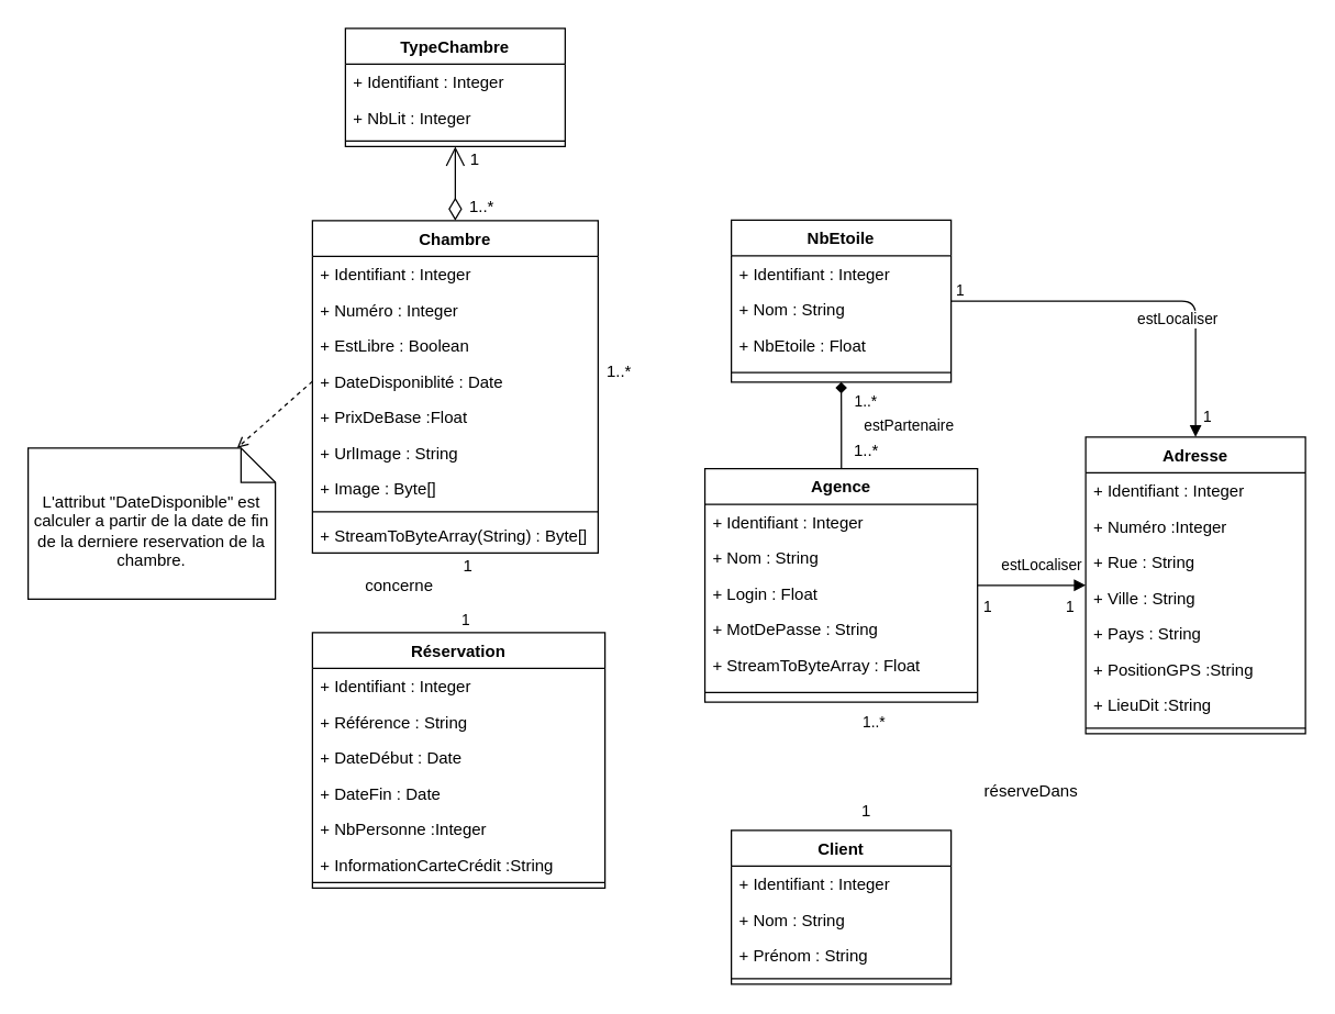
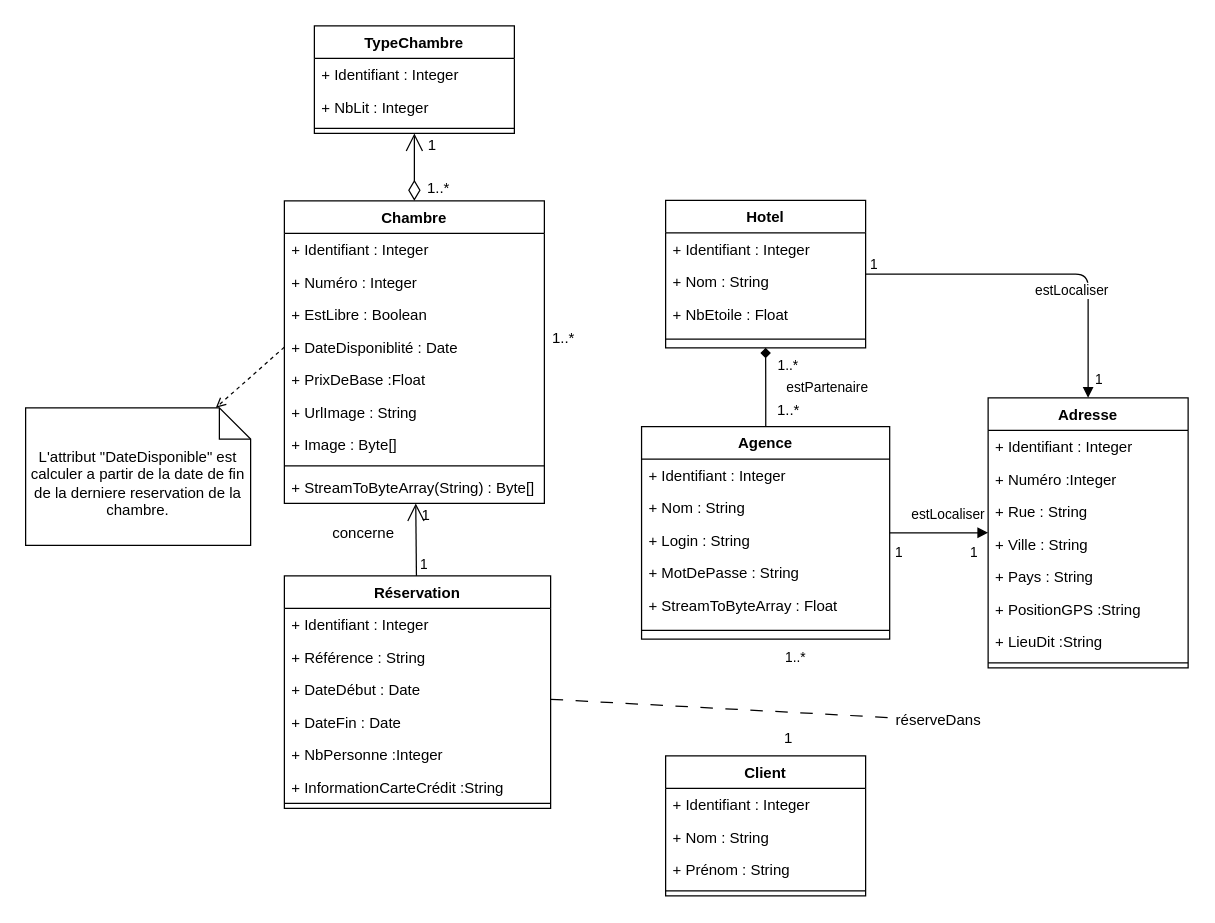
  <mxCell id="0" />
  <mxCell id="1" parent="0" />
  <mxCell id="2" value="1" style="edgeLabel;resizable=0;html=1;align=left;verticalAlign=bottom;" parent="1" connectable="0" vertex="1"><mxGeometry x="570" y="87.5" as="geometry"><mxPoint x="124" y="131" as="offset" /></mxGeometry></mxCell>
- <mxCell id="3" value="NbEtoile" style="swimlane;fontStyle=1;align=center;verticalAlign=top;childLayout=stackLayout;horizontal=1;startSize=26;horizontalStack=0;resizeParent=1;resizeParentMax=0;resizeLast=0;collapsible=1;marginBottom=0;" parent="1" vertex="1"><mxGeometry x="532" y="159.5" width="160" height="118" as="geometry" /></mxCell>
+ <mxCell id="3" value="Hotel" style="swimlane;fontStyle=1;align=center;verticalAlign=top;childLayout=stackLayout;horizontal=1;startSize=26;horizontalStack=0;resizeParent=1;resizeParentMax=0;resizeLast=0;collapsible=1;marginBottom=0;" parent="1" vertex="1"><mxGeometry x="532" y="159.5" width="160" height="118" as="geometry" /></mxCell>
  <mxCell id="4" value="+ Identifiant : Integer" style="text;strokeColor=none;fillColor=none;align=left;verticalAlign=top;spacingLeft=4;spacingRight=4;overflow=hidden;rotatable=0;points=[[0,0.5],[1,0.5]];portConstraint=eastwest;" parent="3" vertex="1"><mxGeometry y="26" width="160" height="26" as="geometry" /></mxCell>
  <mxCell id="5" value="+ Nom : String" style="text;strokeColor=none;fillColor=none;align=left;verticalAlign=top;spacingLeft=4;spacingRight=4;overflow=hidden;rotatable=0;points=[[0,0.5],[1,0.5]];portConstraint=eastwest;" parent="3" vertex="1"><mxGeometry y="52" width="160" height="26" as="geometry" /></mxCell>
  <mxCell id="6" value="+ NbEtoile : Float" style="text;strokeColor=none;fillColor=none;align=left;verticalAlign=top;spacingLeft=4;spacingRight=4;overflow=hidden;rotatable=0;points=[[0,0.5],[1,0.5]];portConstraint=eastwest;" parent="3" vertex="1"><mxGeometry y="78" width="160" height="26" as="geometry" /></mxCell>
  <mxCell id="7" value="" style="line;strokeWidth=1;fillColor=none;align=left;verticalAlign=middle;spacingTop=-1;spacingLeft=3;spacingRight=3;rotatable=0;labelPosition=right;points=[];portConstraint=eastwest;" parent="3" vertex="1"><mxGeometry y="104" width="160" height="14" as="geometry" /></mxCell>
  <mxCell id="8" value="Chambre" style="swimlane;fontStyle=1;align=center;verticalAlign=top;childLayout=stackLayout;horizontal=1;startSize=26;horizontalStack=0;resizeParent=1;resizeParentMax=0;resizeLast=0;collapsible=1;marginBottom=0;" parent="1" vertex="1"><mxGeometry x="227" y="160" width="208" height="242" as="geometry" /></mxCell>
  <mxCell id="9" value="+ Identifiant : Integer" style="text;strokeColor=none;fillColor=none;align=left;verticalAlign=top;spacingLeft=4;spacingRight=4;overflow=hidden;rotatable=0;points=[[0,0.5],[1,0.5]];portConstraint=eastwest;" parent="8" vertex="1"><mxGeometry y="26" width="208" height="26" as="geometry" /></mxCell>
  <mxCell id="10" value="+ Numéro : Integer" style="text;strokeColor=none;fillColor=none;align=left;verticalAlign=top;spacingLeft=4;spacingRight=4;overflow=hidden;rotatable=0;points=[[0,0.5],[1,0.5]];portConstraint=eastwest;" parent="8" vertex="1"><mxGeometry y="52" width="208" height="26" as="geometry" /></mxCell>
  <mxCell id="11" value="+ EstLibre : Boolean" style="text;strokeColor=none;fillColor=none;align=left;verticalAlign=top;spacingLeft=4;spacingRight=4;overflow=hidden;rotatable=0;points=[[0,0.5],[1,0.5]];portConstraint=eastwest;" parent="8" vertex="1"><mxGeometry y="78" width="208" height="26" as="geometry" /></mxCell>
  <mxCell id="12" value="+ DateDisponiblité : Date" style="text;strokeColor=none;fillColor=none;align=left;verticalAlign=top;spacingLeft=4;spacingRight=4;overflow=hidden;rotatable=0;points=[[0,0.5],[1,0.5]];portConstraint=eastwest;" parent="8" vertex="1"><mxGeometry y="104" width="208" height="26" as="geometry" /></mxCell>
  <mxCell id="13" value="+ PrixDeBase :Float" style="text;strokeColor=none;fillColor=none;align=left;verticalAlign=top;spacingLeft=4;spacingRight=4;overflow=hidden;rotatable=0;points=[[0,0.5],[1,0.5]];portConstraint=eastwest;" parent="8" vertex="1"><mxGeometry y="130" width="208" height="26" as="geometry" /></mxCell>
  <mxCell id="14" value="+ UrlImage : String" style="text;strokeColor=none;fillColor=none;align=left;verticalAlign=top;spacingLeft=4;spacingRight=4;overflow=hidden;rotatable=0;points=[[0,0.5],[1,0.5]];portConstraint=eastwest;" vertex="1" parent="8"><mxGeometry y="156" width="208" height="26" as="geometry" /></mxCell>
  <mxCell id="15" value="+ Image : Byte[]" style="text;strokeColor=none;fillColor=none;align=left;verticalAlign=top;spacingLeft=4;spacingRight=4;overflow=hidden;rotatable=0;points=[[0,0.5],[1,0.5]];portConstraint=eastwest;" vertex="1" parent="8"><mxGeometry y="182" width="208" height="26" as="geometry" /></mxCell>
  <mxCell id="16" value="" style="line;strokeWidth=1;fillColor=none;align=left;verticalAlign=middle;spacingTop=-1;spacingLeft=3;spacingRight=3;rotatable=0;labelPosition=right;points=[];portConstraint=eastwest;" parent="8" vertex="1"><mxGeometry y="208" width="208" height="8" as="geometry" /></mxCell>
  <mxCell id="17" value="+ StreamToByteArray(String) : Byte[]" style="text;strokeColor=none;fillColor=none;align=left;verticalAlign=top;spacingLeft=4;spacingRight=4;overflow=hidden;rotatable=0;points=[[0,0.5],[1,0.5]];portConstraint=eastwest;" vertex="1" parent="8"><mxGeometry y="216" width="208" height="26" as="geometry" /></mxCell>
  <mxCell id="18" value="1..*" style="text;html=1;align=center;verticalAlign=middle;resizable=0;points=[];autosize=1;" parent="1" vertex="1"><mxGeometry x="435" y="260" width="30" height="20" as="geometry" /></mxCell>
  <mxCell id="19" value="Réservation" style="swimlane;fontStyle=1;align=center;verticalAlign=top;childLayout=stackLayout;horizontal=1;startSize=26;horizontalStack=0;resizeParent=1;resizeParentMax=0;resizeLast=0;collapsible=1;marginBottom=0;" parent="1" vertex="1"><mxGeometry x="227" y="460" width="213" height="186" as="geometry" /></mxCell>
  <mxCell id="20" value="+ Identifiant : Integer" style="text;strokeColor=none;fillColor=none;align=left;verticalAlign=top;spacingLeft=4;spacingRight=4;overflow=hidden;rotatable=0;points=[[0,0.5],[1,0.5]];portConstraint=eastwest;" parent="19" vertex="1"><mxGeometry y="26" width="213" height="26" as="geometry" /></mxCell>
  <mxCell id="21" value="+ Référence : String" style="text;strokeColor=none;fillColor=none;align=left;verticalAlign=top;spacingLeft=4;spacingRight=4;overflow=hidden;rotatable=0;points=[[0,0.5],[1,0.5]];portConstraint=eastwest;" parent="19" vertex="1"><mxGeometry y="52" width="213" height="26" as="geometry" /></mxCell>
  <mxCell id="22" value="+ DateDébut : Date" style="text;strokeColor=none;fillColor=none;align=left;verticalAlign=top;spacingLeft=4;spacingRight=4;overflow=hidden;rotatable=0;points=[[0,0.5],[1,0.5]];portConstraint=eastwest;" parent="19" vertex="1"><mxGeometry y="78" width="213" height="26" as="geometry" /></mxCell>
  <mxCell id="23" value="+ DateFin : Date" style="text;strokeColor=none;fillColor=none;align=left;verticalAlign=top;spacingLeft=4;spacingRight=4;overflow=hidden;rotatable=0;points=[[0,0.5],[1,0.5]];portConstraint=eastwest;" parent="19" vertex="1"><mxGeometry y="104" width="213" height="26" as="geometry" /></mxCell>
  <mxCell id="24" value="+ NbPersonne :Integer" style="text;strokeColor=none;fillColor=none;align=left;verticalAlign=top;spacingLeft=4;spacingRight=4;overflow=hidden;rotatable=0;points=[[0,0.5],[1,0.5]];portConstraint=eastwest;" parent="19" vertex="1"><mxGeometry y="130" width="213" height="26" as="geometry" /></mxCell>
  <mxCell id="25" value="+ InformationCarteCrédit :String" style="text;strokeColor=none;fillColor=none;align=left;verticalAlign=top;spacingLeft=4;spacingRight=4;overflow=hidden;rotatable=0;points=[[0,0.5],[1,0.5]];portConstraint=eastwest;" parent="19" vertex="1"><mxGeometry y="156" width="213" height="22" as="geometry" /></mxCell>
  <mxCell id="26" value="" style="line;strokeWidth=1;fillColor=none;align=left;verticalAlign=middle;spacingTop=-1;spacingLeft=3;spacingRight=3;rotatable=0;labelPosition=right;points=[];portConstraint=eastwest;" parent="19" vertex="1"><mxGeometry y="178" width="213" height="8" as="geometry" /></mxCell>
  <mxCell id="27" value="Client" style="swimlane;fontStyle=1;align=center;verticalAlign=top;childLayout=stackLayout;horizontal=1;startSize=26;horizontalStack=0;resizeParent=1;resizeParentMax=0;resizeLast=0;collapsible=1;marginBottom=0;" parent="1" vertex="1"><mxGeometry x="532" y="604" width="160" height="112" as="geometry" /></mxCell>
  <mxCell id="28" value="+ Identifiant : Integer" style="text;strokeColor=none;fillColor=none;align=left;verticalAlign=top;spacingLeft=4;spacingRight=4;overflow=hidden;rotatable=0;points=[[0,0.5],[1,0.5]];portConstraint=eastwest;" parent="27" vertex="1"><mxGeometry y="26" width="160" height="26" as="geometry" /></mxCell>
  <mxCell id="29" value="+ Nom : String" style="text;strokeColor=none;fillColor=none;align=left;verticalAlign=top;spacingLeft=4;spacingRight=4;overflow=hidden;rotatable=0;points=[[0,0.5],[1,0.5]];portConstraint=eastwest;" parent="27" vertex="1"><mxGeometry y="52" width="160" height="26" as="geometry" /></mxCell>
  <mxCell id="30" value="+ Prénom : String" style="text;strokeColor=none;fillColor=none;align=left;verticalAlign=top;spacingLeft=4;spacingRight=4;overflow=hidden;rotatable=0;points=[[0,0.5],[1,0.5]];portConstraint=eastwest;" parent="27" vertex="1"><mxGeometry y="78" width="160" height="26" as="geometry" /></mxCell>
  <mxCell id="31" value="" style="line;strokeWidth=1;fillColor=none;align=left;verticalAlign=middle;spacingTop=-1;spacingLeft=3;spacingRight=3;rotatable=0;labelPosition=right;points=[];portConstraint=eastwest;" parent="27" vertex="1"><mxGeometry y="104" width="160" height="8" as="geometry" /></mxCell>
  <mxCell id="32" value="1..*" style="text;html=1;align=center;verticalAlign=middle;resizable=0;points=[];autosize=1;" parent="1" vertex="1"><mxGeometry x="615" y="317.5" width="30" height="20" as="geometry" /></mxCell>
  <mxCell id="33" value="réserveDans" style="text;html=1;align=center;verticalAlign=middle;resizable=0;points=[];autosize=1;" parent="1" vertex="1"><mxGeometry x="710" y="565.5" width="80" height="20" as="geometry" /></mxCell>
  <mxCell id="34" value="Agence" style="swimlane;fontStyle=1;align=center;verticalAlign=top;childLayout=stackLayout;horizontal=1;startSize=26;horizontalStack=0;resizeParent=1;resizeParentMax=0;resizeLast=0;collapsible=1;marginBottom=0;" parent="1" vertex="1"><mxGeometry x="512.75" y="340.5" width="198.5" height="170" as="geometry" /></mxCell>
  <mxCell id="35" value="+ Identifiant : Integer" style="text;strokeColor=none;fillColor=none;align=left;verticalAlign=top;spacingLeft=4;spacingRight=4;overflow=hidden;rotatable=0;points=[[0,0.5],[1,0.5]];portConstraint=eastwest;" parent="34" vertex="1"><mxGeometry y="26" width="198.5" height="26" as="geometry" /></mxCell>
  <mxCell id="36" value="+ Nom : String" style="text;strokeColor=none;fillColor=none;align=left;verticalAlign=top;spacingLeft=4;spacingRight=4;overflow=hidden;rotatable=0;points=[[0,0.5],[1,0.5]];portConstraint=eastwest;" parent="34" vertex="1"><mxGeometry y="52" width="198.5" height="26" as="geometry" /></mxCell>
- <mxCell id="37" value="+ Login : Float" style="text;strokeColor=none;fillColor=none;align=left;verticalAlign=top;spacingLeft=4;spacingRight=4;overflow=hidden;rotatable=0;points=[[0,0.5],[1,0.5]];portConstraint=eastwest;" parent="34" vertex="1"><mxGeometry y="78" width="198.5" height="26" as="geometry" /></mxCell>
+ <mxCell id="37" value="+ Login : String" style="text;strokeColor=none;fillColor=none;align=left;verticalAlign=top;spacingLeft=4;spacingRight=4;overflow=hidden;rotatable=0;points=[[0,0.5],[1,0.5]];portConstraint=eastwest;" parent="34" vertex="1"><mxGeometry y="78" width="198.5" height="26" as="geometry" /></mxCell>
  <mxCell id="38" value="+ MotDePasse : String" style="text;strokeColor=none;fillColor=none;align=left;verticalAlign=top;spacingLeft=4;spacingRight=4;overflow=hidden;rotatable=0;points=[[0,0.5],[1,0.5]];portConstraint=eastwest;" parent="34" vertex="1"><mxGeometry y="104" width="198.5" height="26" as="geometry" /></mxCell>
  <mxCell id="39" value="+ StreamToByteArray : Float" style="text;strokeColor=none;fillColor=none;align=left;verticalAlign=top;spacingLeft=4;spacingRight=4;overflow=hidden;rotatable=0;points=[[0,0.5],[1,0.5]];portConstraint=eastwest;" parent="34" vertex="1"><mxGeometry y="130" width="198.5" height="26" as="geometry" /></mxCell>
  <mxCell id="40" value="" style="line;strokeWidth=1;fillColor=none;align=left;verticalAlign=middle;spacingTop=-1;spacingLeft=3;spacingRight=3;rotatable=0;labelPosition=right;points=[];portConstraint=eastwest;" parent="34" vertex="1"><mxGeometry y="156" width="198.5" height="14" as="geometry" /></mxCell>
  <mxCell id="41" value="1" style="text;html=1;align=center;verticalAlign=middle;resizable=0;points=[];autosize=1;" parent="1" vertex="1"><mxGeometry x="330" y="402" width="20" height="20" as="geometry" /></mxCell>
  <mxCell id="42" value="concerne" style="text;html=1;align=center;verticalAlign=middle;resizable=0;points=[];autosize=1;" parent="1" vertex="1"><mxGeometry x="260" y="415.5" width="60" height="20" as="geometry" /></mxCell>
+ <mxCell id="43" value="" style="endArrow=open;endFill=1;endSize=12;html=1;" parent="1" source="19" target="8" edge="1"><mxGeometry width="160" relative="1" as="geometry"><mxPoint x="572" y="813" as="sourcePoint" /><mxPoint x="477" y="643" as="targetPoint" /></mxGeometry></mxCell>
  <mxCell id="44" value="estPartenaire" style="endArrow=diamond;endFill=1;html=1;edgeStyle=orthogonalEdgeStyle;align=left;verticalAlign=top;fillColor=#FFFFFF;" parent="1" source="34" target="3" edge="1"><mxGeometry x="0.429" y="-15" relative="1" as="geometry"><mxPoint x="947" y="390.5" as="sourcePoint" /><mxPoint x="1107" y="390.5" as="targetPoint" /><mxPoint as="offset" /></mxGeometry></mxCell>
  <mxCell id="45" value="Adresse" style="swimlane;fontStyle=1;align=center;verticalAlign=top;childLayout=stackLayout;horizontal=1;startSize=26;horizontalStack=0;resizeParent=1;resizeParentMax=0;resizeLast=0;collapsible=1;marginBottom=0;" parent="1" vertex="1"><mxGeometry x="790" y="317.5" width="160" height="216" as="geometry" /></mxCell>
  <mxCell id="46" value="+ Identifiant : Integer" style="text;strokeColor=none;fillColor=none;align=left;verticalAlign=top;spacingLeft=4;spacingRight=4;overflow=hidden;rotatable=0;points=[[0,0.5],[1,0.5]];portConstraint=eastwest;" parent="45" vertex="1"><mxGeometry y="26" width="160" height="26" as="geometry" /></mxCell>
  <mxCell id="47" value="+ Numéro :Integer" style="text;strokeColor=none;fillColor=none;align=left;verticalAlign=top;spacingLeft=4;spacingRight=4;overflow=hidden;rotatable=0;points=[[0,0.5],[1,0.5]];portConstraint=eastwest;" parent="45" vertex="1"><mxGeometry y="52" width="160" height="26" as="geometry" /></mxCell>
  <mxCell id="48" value="+ Rue : String" style="text;strokeColor=none;fillColor=none;align=left;verticalAlign=top;spacingLeft=4;spacingRight=4;overflow=hidden;rotatable=0;points=[[0,0.5],[1,0.5]];portConstraint=eastwest;" parent="45" vertex="1"><mxGeometry y="78" width="160" height="26" as="geometry" /></mxCell>
  <mxCell id="49" value="+ Ville : String" style="text;strokeColor=none;fillColor=none;align=left;verticalAlign=top;spacingLeft=4;spacingRight=4;overflow=hidden;rotatable=0;points=[[0,0.5],[1,0.5]];portConstraint=eastwest;" parent="45" vertex="1"><mxGeometry y="104" width="160" height="26" as="geometry" /></mxCell>
  <mxCell id="50" value="+ Pays : String" style="text;strokeColor=none;fillColor=none;align=left;verticalAlign=top;spacingLeft=4;spacingRight=4;overflow=hidden;rotatable=0;points=[[0,0.5],[1,0.5]];portConstraint=eastwest;" parent="45" vertex="1"><mxGeometry y="130" width="160" height="26" as="geometry" /></mxCell>
  <mxCell id="51" value="+ PositionGPS :String" style="text;strokeColor=none;fillColor=none;align=left;verticalAlign=top;spacingLeft=4;spacingRight=4;overflow=hidden;rotatable=0;points=[[0,0.5],[1,0.5]];portConstraint=eastwest;" parent="45" vertex="1"><mxGeometry y="156" width="160" height="26" as="geometry" /></mxCell>
  <mxCell id="52" value="+ LieuDit :String" style="text;strokeColor=none;fillColor=none;align=left;verticalAlign=top;spacingLeft=4;spacingRight=4;overflow=hidden;rotatable=0;points=[[0,0.5],[1,0.5]];portConstraint=eastwest;" parent="45" vertex="1"><mxGeometry y="182" width="160" height="26" as="geometry" /></mxCell>
  <mxCell id="53" value="" style="line;strokeWidth=1;fillColor=none;align=left;verticalAlign=middle;spacingTop=-1;spacingLeft=3;spacingRight=3;rotatable=0;labelPosition=right;points=[];portConstraint=eastwest;" parent="45" vertex="1"><mxGeometry y="208" width="160" height="8" as="geometry" /></mxCell>
  <mxCell id="54" value="estLocaliser" style="endArrow=block;endFill=1;html=1;edgeStyle=orthogonalEdgeStyle;align=left;verticalAlign=top;fillColor=#FFFFFF;" parent="1" source="3" target="45" edge="1"><mxGeometry x="-0.032" relative="1" as="geometry"><mxPoint x="857" y="373" as="sourcePoint" /><mxPoint x="1017" y="373" as="targetPoint" /><mxPoint as="offset" /></mxGeometry></mxCell>
  <mxCell id="55" value="1..*" style="edgeLabel;resizable=0;html=1;align=left;verticalAlign=bottom;" parent="54" connectable="0" vertex="1"><mxGeometry x="-1" relative="1" as="geometry"><mxPoint x="-72" y="81.49" as="offset" /></mxGeometry></mxCell>
  <mxCell id="56" value="1" style="edgeLabel;resizable=0;html=1;align=left;verticalAlign=bottom;" parent="1" connectable="0" vertex="1"><mxGeometry x="210" y="327.5" as="geometry"><mxPoint x="124" y="131" as="offset" /></mxGeometry></mxCell>
+ <mxCell id="57" value="" style="endArrow=none;startArrow=none;endFill=0;startFill=0;endSize=8;html=1;verticalAlign=bottom;dashed=1;labelBackgroundColor=none;dashPattern=10 10;fillColor=#FFFFFF;" parent="1" source="19" edge="1" target="33"><mxGeometry width="160" relative="1" as="geometry"><mxPoint x="617" y="602.5" as="sourcePoint" /><mxPoint x="610" y="540" as="targetPoint" /></mxGeometry></mxCell>
  <mxCell id="58" value="estLocaliser" style="endArrow=block;endFill=1;html=1;edgeStyle=orthogonalEdgeStyle;align=left;verticalAlign=top;fillColor=#FFFFFF;" parent="1" source="34" target="45" edge="1"><mxGeometry x="0.183" y="42" relative="1" as="geometry"><mxPoint x="667" y="420.5" as="sourcePoint" /><mxPoint x="800" y="425.5" as="targetPoint" /><mxPoint x="-31" y="14" as="offset" /></mxGeometry></mxCell>
  <mxCell id="59" value="TypeChambre" style="swimlane;fontStyle=1;align=center;verticalAlign=top;childLayout=stackLayout;horizontal=1;startSize=26;horizontalStack=0;resizeParent=1;resizeParentMax=0;resizeLast=0;collapsible=1;marginBottom=0;" parent="1" vertex="1"><mxGeometry x="251" y="20" width="160" height="86" as="geometry" /></mxCell>
  <mxCell id="60" value="+ Identifiant : Integer" style="text;strokeColor=none;fillColor=none;align=left;verticalAlign=top;spacingLeft=4;spacingRight=4;overflow=hidden;rotatable=0;points=[[0,0.5],[1,0.5]];portConstraint=eastwest;" vertex="1" parent="59"><mxGeometry y="26" width="160" height="26" as="geometry" /></mxCell>
  <mxCell id="61" value="+ NbLit : Integer" style="text;strokeColor=none;fillColor=none;align=left;verticalAlign=top;spacingLeft=4;spacingRight=4;overflow=hidden;rotatable=0;points=[[0,0.5],[1,0.5]];portConstraint=eastwest;" parent="59" vertex="1"><mxGeometry y="52" width="160" height="26" as="geometry" /></mxCell>
  <mxCell id="62" value="" style="line;strokeWidth=1;fillColor=none;align=left;verticalAlign=middle;spacingTop=-1;spacingLeft=3;spacingRight=3;rotatable=0;labelPosition=right;points=[];portConstraint=eastwest;" parent="59" vertex="1"><mxGeometry y="78" width="160" height="8" as="geometry" /></mxCell>
  <mxCell id="63" value="" style="endArrow=open;html=1;endSize=12;startArrow=diamondThin;startSize=14;startFill=0;edgeStyle=orthogonalEdgeStyle;align=left;verticalAlign=bottom;fillColor=#FFFFFF;" parent="1" source="8" target="59" edge="1"><mxGeometry x="-0.628" y="-5" relative="1" as="geometry"><mxPoint x="370" y="290" as="sourcePoint" /><mxPoint x="530" y="290" as="targetPoint" /><mxPoint as="offset" /></mxGeometry></mxCell>
  <mxCell id="64" value="L'attribut &quot;DateDisponible&quot; est calculer a partir de la date de fin de la derniere reservation de la chambre." style="shape=note2;boundedLbl=1;whiteSpace=wrap;html=1;size=25;verticalAlign=top;align=center;" parent="1" vertex="1"><mxGeometry x="20" y="325.5" width="180" height="110" as="geometry" /></mxCell>
  <mxCell id="65" value="" style="endArrow=open;html=1;rounded=0;align=center;verticalAlign=bottom;dashed=1;endFill=0;labelBackgroundColor=none;fillColor=#FFFFFF;exitX=0;exitY=0.5;exitDx=0;exitDy=0;" parent="1" source="12" target="64" edge="1"><mxGeometry relative="1" as="geometry"><mxPoint x="10" y="370" as="sourcePoint" /><mxPoint x="159.76" y="492" as="targetPoint" /></mxGeometry></mxCell>
  <mxCell id="66" value="" style="resizable=0;html=1;align=center;verticalAlign=top;labelBackgroundColor=none;" parent="65" connectable="0" vertex="1"><mxGeometry relative="1" as="geometry" /></mxCell>
  <mxCell id="67" value="1" style="text;html=1;align=center;verticalAlign=middle;resizable=0;points=[];autosize=1;" parent="1" vertex="1"><mxGeometry x="335" y="106" width="20" height="20" as="geometry" /></mxCell>
  <mxCell id="68" value="1..*" style="text;html=1;align=center;verticalAlign=middle;resizable=0;points=[];autosize=1;" vertex="1" parent="1"><mxGeometry x="335" y="140" width="30" height="20" as="geometry" /></mxCell>
  <mxCell id="69" value="1" style="edgeLabel;resizable=0;html=1;align=left;verticalAlign=bottom;" connectable="0" vertex="1" parent="1"><mxGeometry x="750" y="180" as="geometry"><mxPoint x="124" y="131" as="offset" /></mxGeometry></mxCell>
  <mxCell id="70" value="1" style="edgeLabel;resizable=0;html=1;align=left;verticalAlign=bottom;" connectable="0" vertex="1" parent="1"><mxGeometry x="590" y="317.5" as="geometry"><mxPoint x="124" y="131" as="offset" /></mxGeometry></mxCell>
  <mxCell id="71" value="1" style="edgeLabel;resizable=0;html=1;align=left;verticalAlign=bottom;" connectable="0" vertex="1" parent="1"><mxGeometry x="650" y="317.5" as="geometry"><mxPoint x="124" y="131" as="offset" /></mxGeometry></mxCell>
  <mxCell id="72" value="1..*" style="edgeLabel;resizable=0;html=1;align=left;verticalAlign=bottom;" connectable="0" vertex="1" parent="1"><mxGeometry x="502" y="402" as="geometry"><mxPoint x="124" y="131" as="offset" /></mxGeometry></mxCell>
  <mxCell id="73" value="1" style="text;html=1;align=center;verticalAlign=middle;resizable=0;points=[];autosize=1;" vertex="1" parent="1"><mxGeometry x="620" y="580" width="20" height="20" as="geometry" /></mxCell>
